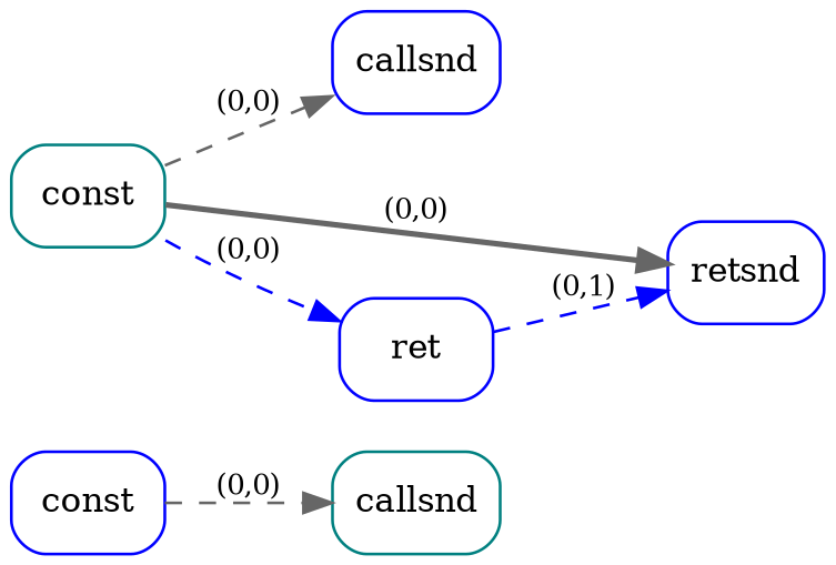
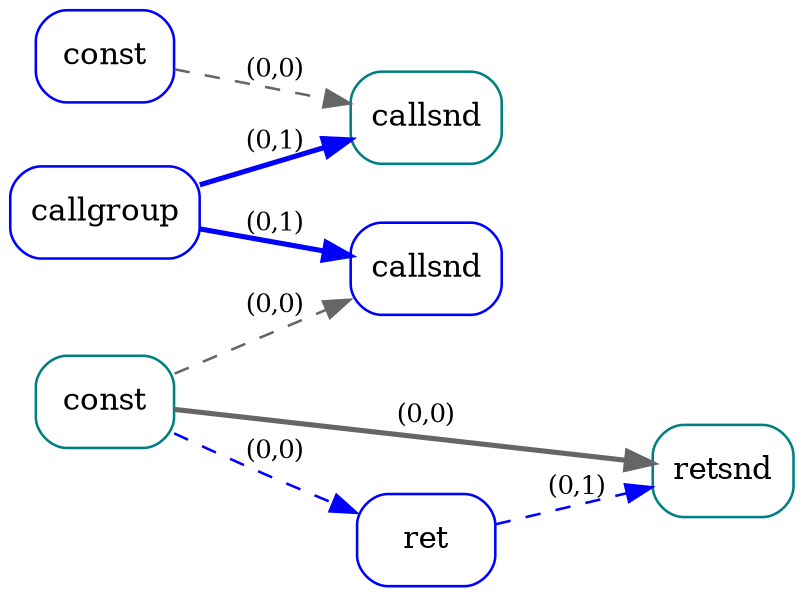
  digraph {
    rankdir=LR
    node [color=blue fontsize=12 shape=box style=rounded]
    edge [color=blue fontsize=10 style=dashed]
    n1 [label=const]
    n2 [color=teal label=callsnd]
    n3 [color=teal label=const]
    n4 [label=callsnd]
-   n5 [label=retsnd]
+   n5 [color=teal label=retsnd]
    n6 [label=ret]
+   n7 [label=callgroup]
    n1 -> n2 [color=gray40 label="(0,0)"]
    n3 -> n4 [color=gray40 label="(0,0)"]
    n3 -> n5 [color=gray40 label="(0,0)" style=bold]
    n3 -> n6 [label="(0,0)"]
    n6 -> n5 [label="(0,1)"]
+   n7 -> n2 [label="(0,1)" style=bold]
+   n7 -> n4 [label="(0,1)" style=bold]
  }
